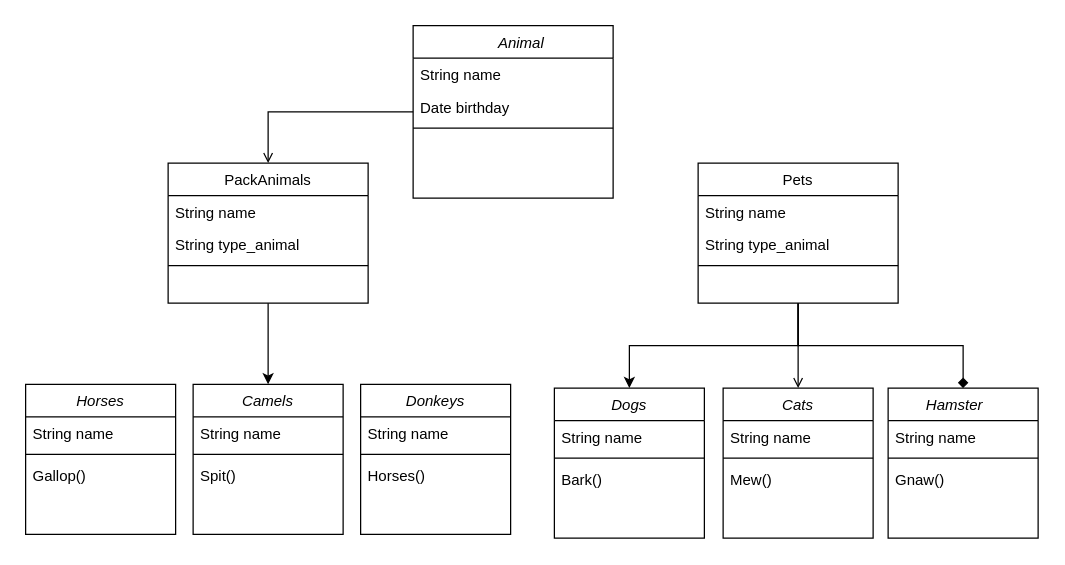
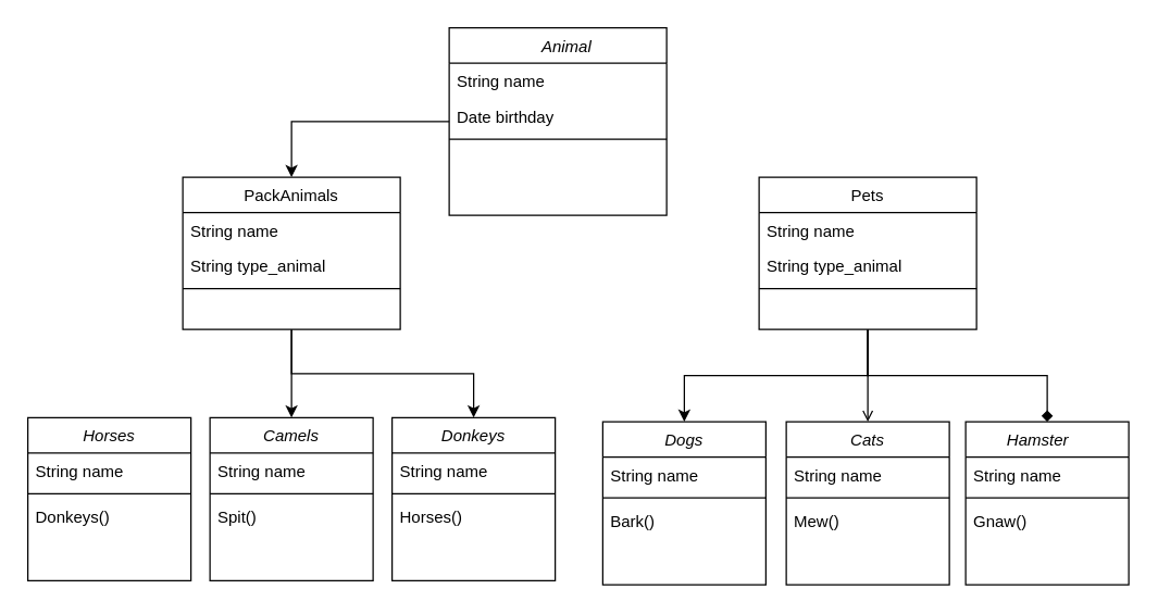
  <mxCell id="0" />
  <mxCell id="1" parent="0" />
- <mxCell id="2" style="edgeStyle=orthogonalEdgeStyle;rounded=0;orthogonalLoop=1;jettySize=auto;html=1;entryX=0.5;entryY=0;entryDx=0;entryDy=0;endArrow=open;" edge="1" parent="1" source="3" target="16"><mxGeometry relative="1" as="geometry" /></mxCell>
+ <mxCell id="2" style="edgeStyle=orthogonalEdgeStyle;rounded=0;orthogonalLoop=1;jettySize=auto;html=1;entryX=0.5;entryY=0;entryDx=0;entryDy=0;" edge="1" parent="1" source="3" target="16"><mxGeometry relative="1" as="geometry" /></mxCell>
  <mxCell id="3" value="    Animal" style="swimlane;fontStyle=2;align=center;verticalAlign=top;childLayout=stackLayout;horizontal=1;startSize=26;horizontalStack=0;resizeParent=1;resizeLast=0;collapsible=1;marginBottom=0;rounded=0;shadow=0;strokeWidth=1;" parent="1" vertex="1"><mxGeometry x="330" y="20" width="160" height="138" as="geometry"><mxRectangle x="230" y="140" width="160" height="26" as="alternateBounds" /></mxGeometry></mxCell>
  <mxCell id="4" value="String name" style="text;align=left;verticalAlign=top;spacingLeft=4;spacingRight=4;overflow=hidden;rotatable=0;points=[[0,0.5],[1,0.5]];portConstraint=eastwest;" parent="3" vertex="1"><mxGeometry y="26" width="160" height="26" as="geometry" /></mxCell>
  <mxCell id="5" value="Date birthday" style="text;align=left;verticalAlign=top;spacingLeft=4;spacingRight=4;overflow=hidden;rotatable=0;points=[[0,0.5],[1,0.5]];portConstraint=eastwest;" vertex="1" parent="3"><mxGeometry y="52" width="160" height="26" as="geometry" /></mxCell>
  <mxCell id="6" value="" style="line;html=1;strokeWidth=1;align=left;verticalAlign=middle;spacingTop=-1;spacingLeft=3;spacingRight=3;rotatable=0;labelPosition=right;points=[];portConstraint=eastwest;" parent="3" vertex="1"><mxGeometry y="78" width="160" height="8" as="geometry" /></mxCell>
  <mxCell id="7" style="edgeStyle=orthogonalEdgeStyle;rounded=0;orthogonalLoop=1;jettySize=auto;html=1;entryX=0.5;entryY=0;entryDx=0;entryDy=0;" edge="1" parent="1" source="10" target="20"><mxGeometry relative="1" as="geometry" /></mxCell>
  <mxCell id="8" style="edgeStyle=orthogonalEdgeStyle;rounded=0;orthogonalLoop=1;jettySize=auto;html=1;entryX=0.5;entryY=0;entryDx=0;entryDy=0;endArrow=open;" edge="1" parent="1" source="10" target="24"><mxGeometry relative="1" as="geometry" /></mxCell>
  <mxCell id="9" style="edgeStyle=orthogonalEdgeStyle;rounded=0;orthogonalLoop=1;jettySize=auto;html=1;entryX=0.5;entryY=0;entryDx=0;entryDy=0;endArrow=diamond;" edge="1" parent="1" source="10" target="28"><mxGeometry relative="1" as="geometry" /></mxCell>
  <mxCell id="10" value="Pets" style="swimlane;fontStyle=0;align=center;verticalAlign=top;childLayout=stackLayout;horizontal=1;startSize=26;horizontalStack=0;resizeParent=1;resizeLast=0;collapsible=1;marginBottom=0;rounded=0;shadow=0;strokeWidth=1;" parent="1" vertex="1"><mxGeometry x="558" y="130" width="160" height="112" as="geometry"><mxRectangle x="340" y="380" width="170" height="26" as="alternateBounds" /></mxGeometry></mxCell>
  <mxCell id="11" value="String name" style="text;align=left;verticalAlign=top;spacingLeft=4;spacingRight=4;overflow=hidden;rotatable=0;points=[[0,0.5],[1,0.5]];portConstraint=eastwest;" vertex="1" parent="10"><mxGeometry y="26" width="160" height="26" as="geometry" /></mxCell>
  <mxCell id="12" value="String type_animal" style="text;align=left;verticalAlign=top;spacingLeft=4;spacingRight=4;overflow=hidden;rotatable=0;points=[[0,0.5],[1,0.5]];portConstraint=eastwest;" vertex="1" parent="10"><mxGeometry y="52" width="160" height="26" as="geometry" /></mxCell>
  <mxCell id="13" value="" style="line;html=1;strokeWidth=1;align=left;verticalAlign=middle;spacingTop=-1;spacingLeft=3;spacingRight=3;rotatable=0;labelPosition=right;points=[];portConstraint=eastwest;" parent="10" vertex="1"><mxGeometry y="78" width="160" height="8" as="geometry" /></mxCell>
  <mxCell id="14" style="edgeStyle=orthogonalEdgeStyle;rounded=0;orthogonalLoop=1;jettySize=auto;html=1;entryX=0.5;entryY=0;entryDx=0;entryDy=0;" edge="1" parent="1" source="16" target="36"><mxGeometry relative="1" as="geometry" /></mxCell>
+ <mxCell id="15" style="edgeStyle=orthogonalEdgeStyle;rounded=0;orthogonalLoop=1;jettySize=auto;html=1;entryX=0.5;entryY=0;entryDx=0;entryDy=0;" edge="1" parent="1" source="16" target="40"><mxGeometry relative="1" as="geometry" /></mxCell>
  <mxCell id="16" value="PackAnimals" style="swimlane;fontStyle=0;align=center;verticalAlign=top;childLayout=stackLayout;horizontal=1;startSize=26;horizontalStack=0;resizeParent=1;resizeLast=0;collapsible=1;marginBottom=0;rounded=0;shadow=0;strokeWidth=1;" vertex="1" parent="1"><mxGeometry x="134" y="130" width="160" height="112" as="geometry"><mxRectangle x="340" y="380" width="170" height="26" as="alternateBounds" /></mxGeometry></mxCell>
  <mxCell id="17" value="String name" style="text;align=left;verticalAlign=top;spacingLeft=4;spacingRight=4;overflow=hidden;rotatable=0;points=[[0,0.5],[1,0.5]];portConstraint=eastwest;" vertex="1" parent="16"><mxGeometry y="26" width="160" height="26" as="geometry" /></mxCell>
  <mxCell id="18" value="String type_animal" style="text;align=left;verticalAlign=top;spacingLeft=4;spacingRight=4;overflow=hidden;rotatable=0;points=[[0,0.5],[1,0.5]];portConstraint=eastwest;" vertex="1" parent="16"><mxGeometry y="52" width="160" height="26" as="geometry" /></mxCell>
  <mxCell id="19" value="" style="line;html=1;strokeWidth=1;align=left;verticalAlign=middle;spacingTop=-1;spacingLeft=3;spacingRight=3;rotatable=0;labelPosition=right;points=[];portConstraint=eastwest;" vertex="1" parent="16"><mxGeometry y="78" width="160" height="8" as="geometry" /></mxCell>
  <mxCell id="20" value="Dogs" style="swimlane;fontStyle=2;align=center;verticalAlign=top;childLayout=stackLayout;horizontal=1;startSize=26;horizontalStack=0;resizeParent=1;resizeLast=0;collapsible=1;marginBottom=0;rounded=0;shadow=0;strokeWidth=1;" vertex="1" parent="1"><mxGeometry x="443" y="310" width="120" height="120" as="geometry"><mxRectangle x="230" y="140" width="160" height="26" as="alternateBounds" /></mxGeometry></mxCell>
  <mxCell id="21" value="String name" style="text;align=left;verticalAlign=top;spacingLeft=4;spacingRight=4;overflow=hidden;rotatable=0;points=[[0,0.5],[1,0.5]];portConstraint=eastwest;" vertex="1" parent="20"><mxGeometry y="26" width="120" height="26" as="geometry" /></mxCell>
  <mxCell id="22" value="" style="line;html=1;strokeWidth=1;align=left;verticalAlign=middle;spacingTop=-1;spacingLeft=3;spacingRight=3;rotatable=0;labelPosition=right;points=[];portConstraint=eastwest;" vertex="1" parent="20"><mxGeometry y="52" width="120" height="8" as="geometry" /></mxCell>
  <mxCell id="23" value="Bark()" style="text;align=left;verticalAlign=top;spacingLeft=4;spacingRight=4;overflow=hidden;rotatable=0;points=[[0,0.5],[1,0.5]];portConstraint=eastwest;" vertex="1" parent="20"><mxGeometry y="60" width="120" height="26" as="geometry" /></mxCell>
  <mxCell id="24" value="Cats" style="swimlane;fontStyle=2;align=center;verticalAlign=top;childLayout=stackLayout;horizontal=1;startSize=26;horizontalStack=0;resizeParent=1;resizeLast=0;collapsible=1;marginBottom=0;rounded=0;shadow=0;strokeWidth=1;" vertex="1" parent="1"><mxGeometry x="578" y="310" width="120" height="120" as="geometry"><mxRectangle x="230" y="140" width="160" height="26" as="alternateBounds" /></mxGeometry></mxCell>
  <mxCell id="25" value="String name" style="text;align=left;verticalAlign=top;spacingLeft=4;spacingRight=4;overflow=hidden;rotatable=0;points=[[0,0.5],[1,0.5]];portConstraint=eastwest;" vertex="1" parent="24"><mxGeometry y="26" width="120" height="26" as="geometry" /></mxCell>
  <mxCell id="26" value="" style="line;html=1;strokeWidth=1;align=left;verticalAlign=middle;spacingTop=-1;spacingLeft=3;spacingRight=3;rotatable=0;labelPosition=right;points=[];portConstraint=eastwest;" vertex="1" parent="24"><mxGeometry y="52" width="120" height="8" as="geometry" /></mxCell>
  <mxCell id="27" value="Mew()" style="text;align=left;verticalAlign=top;spacingLeft=4;spacingRight=4;overflow=hidden;rotatable=0;points=[[0,0.5],[1,0.5]];portConstraint=eastwest;" vertex="1" parent="24"><mxGeometry y="60" width="120" height="26" as="geometry" /></mxCell>
  <mxCell id="28" value="Hamster    " style="swimlane;fontStyle=2;align=center;verticalAlign=top;childLayout=stackLayout;horizontal=1;startSize=26;horizontalStack=0;resizeParent=1;resizeLast=0;collapsible=1;marginBottom=0;rounded=0;shadow=0;strokeWidth=1;" vertex="1" parent="1"><mxGeometry x="710" y="310" width="120" height="120" as="geometry"><mxRectangle x="230" y="140" width="160" height="26" as="alternateBounds" /></mxGeometry></mxCell>
  <mxCell id="29" value="String name" style="text;align=left;verticalAlign=top;spacingLeft=4;spacingRight=4;overflow=hidden;rotatable=0;points=[[0,0.5],[1,0.5]];portConstraint=eastwest;" vertex="1" parent="28"><mxGeometry y="26" width="120" height="26" as="geometry" /></mxCell>
  <mxCell id="30" value="" style="line;html=1;strokeWidth=1;align=left;verticalAlign=middle;spacingTop=-1;spacingLeft=3;spacingRight=3;rotatable=0;labelPosition=right;points=[];portConstraint=eastwest;" vertex="1" parent="28"><mxGeometry y="52" width="120" height="8" as="geometry" /></mxCell>
  <mxCell id="31" value="Gnaw()" style="text;align=left;verticalAlign=top;spacingLeft=4;spacingRight=4;overflow=hidden;rotatable=0;points=[[0,0.5],[1,0.5]];portConstraint=eastwest;" vertex="1" parent="28"><mxGeometry y="60" width="120" height="26" as="geometry" /></mxCell>
  <mxCell id="32" value="Horses" style="swimlane;fontStyle=2;align=center;verticalAlign=top;childLayout=stackLayout;horizontal=1;startSize=26;horizontalStack=0;resizeParent=1;resizeLast=0;collapsible=1;marginBottom=0;rounded=0;shadow=0;strokeWidth=1;" vertex="1" parent="1"><mxGeometry x="20" y="307" width="120" height="120" as="geometry"><mxRectangle x="230" y="140" width="160" height="26" as="alternateBounds" /></mxGeometry></mxCell>
  <mxCell id="33" value="String name" style="text;align=left;verticalAlign=top;spacingLeft=4;spacingRight=4;overflow=hidden;rotatable=0;points=[[0,0.5],[1,0.5]];portConstraint=eastwest;" vertex="1" parent="32"><mxGeometry y="26" width="120" height="26" as="geometry" /></mxCell>
  <mxCell id="34" value="" style="line;html=1;strokeWidth=1;align=left;verticalAlign=middle;spacingTop=-1;spacingLeft=3;spacingRight=3;rotatable=0;labelPosition=right;points=[];portConstraint=eastwest;" vertex="1" parent="32"><mxGeometry y="52" width="120" height="8" as="geometry" /></mxCell>
- <mxCell id="35" value="Gallop()" style="text;align=left;verticalAlign=top;spacingLeft=4;spacingRight=4;overflow=hidden;rotatable=0;points=[[0,0.5],[1,0.5]];portConstraint=eastwest;" vertex="1" parent="32"><mxGeometry y="60" width="120" height="26" as="geometry" /></mxCell>
+ <mxCell id="35" value="Donkeys()" style="text;align=left;verticalAlign=top;spacingLeft=4;spacingRight=4;overflow=hidden;rotatable=0;points=[[0,0.5],[1,0.5]];portConstraint=eastwest;" vertex="1" parent="32"><mxGeometry y="60" width="120" height="26" as="geometry" /></mxCell>
  <mxCell id="36" value="Camels" style="swimlane;fontStyle=2;align=center;verticalAlign=top;childLayout=stackLayout;horizontal=1;startSize=26;horizontalStack=0;resizeParent=1;resizeLast=0;collapsible=1;marginBottom=0;rounded=0;shadow=0;strokeWidth=1;" vertex="1" parent="1"><mxGeometry x="154" y="307" width="120" height="120" as="geometry"><mxRectangle x="230" y="140" width="160" height="26" as="alternateBounds" /></mxGeometry></mxCell>
  <mxCell id="37" value="String name" style="text;align=left;verticalAlign=top;spacingLeft=4;spacingRight=4;overflow=hidden;rotatable=0;points=[[0,0.5],[1,0.5]];portConstraint=eastwest;" vertex="1" parent="36"><mxGeometry y="26" width="120" height="26" as="geometry" /></mxCell>
  <mxCell id="38" value="" style="line;html=1;strokeWidth=1;align=left;verticalAlign=middle;spacingTop=-1;spacingLeft=3;spacingRight=3;rotatable=0;labelPosition=right;points=[];portConstraint=eastwest;" vertex="1" parent="36"><mxGeometry y="52" width="120" height="8" as="geometry" /></mxCell>
  <mxCell id="39" value="Spit()" style="text;align=left;verticalAlign=top;spacingLeft=4;spacingRight=4;overflow=hidden;rotatable=0;points=[[0,0.5],[1,0.5]];portConstraint=eastwest;" vertex="1" parent="36"><mxGeometry y="60" width="120" height="26" as="geometry" /></mxCell>
  <mxCell id="40" value="Donkeys" style="swimlane;fontStyle=2;align=center;verticalAlign=top;childLayout=stackLayout;horizontal=1;startSize=26;horizontalStack=0;resizeParent=1;resizeLast=0;collapsible=1;marginBottom=0;rounded=0;shadow=0;strokeWidth=1;" vertex="1" parent="1"><mxGeometry x="288" y="307" width="120" height="120" as="geometry"><mxRectangle x="230" y="140" width="160" height="26" as="alternateBounds" /></mxGeometry></mxCell>
  <mxCell id="41" value="String name" style="text;align=left;verticalAlign=top;spacingLeft=4;spacingRight=4;overflow=hidden;rotatable=0;points=[[0,0.5],[1,0.5]];portConstraint=eastwest;" vertex="1" parent="40"><mxGeometry y="26" width="120" height="26" as="geometry" /></mxCell>
  <mxCell id="42" value="" style="line;html=1;strokeWidth=1;align=left;verticalAlign=middle;spacingTop=-1;spacingLeft=3;spacingRight=3;rotatable=0;labelPosition=right;points=[];portConstraint=eastwest;" vertex="1" parent="40"><mxGeometry y="52" width="120" height="8" as="geometry" /></mxCell>
  <mxCell id="43" value="Horses()" style="text;align=left;verticalAlign=top;spacingLeft=4;spacingRight=4;overflow=hidden;rotatable=0;points=[[0,0.5],[1,0.5]];portConstraint=eastwest;" vertex="1" parent="40"><mxGeometry y="60" width="120" height="26" as="geometry" /></mxCell>
